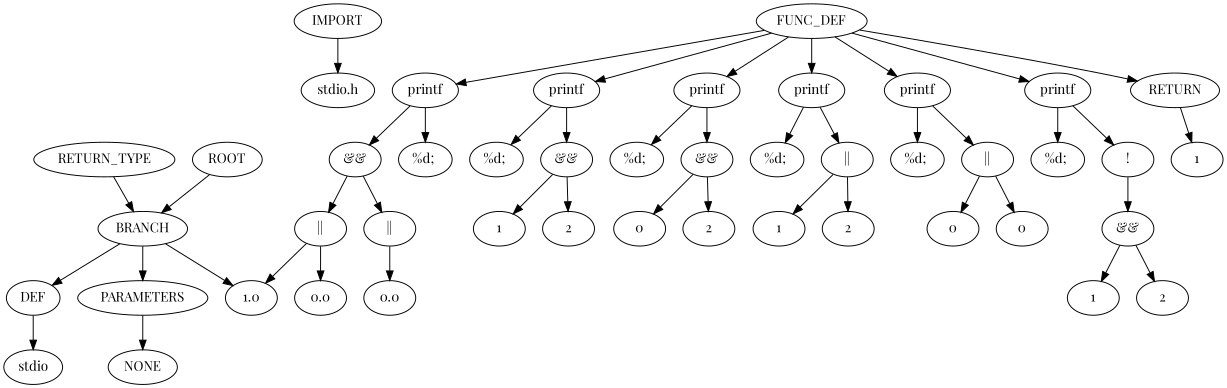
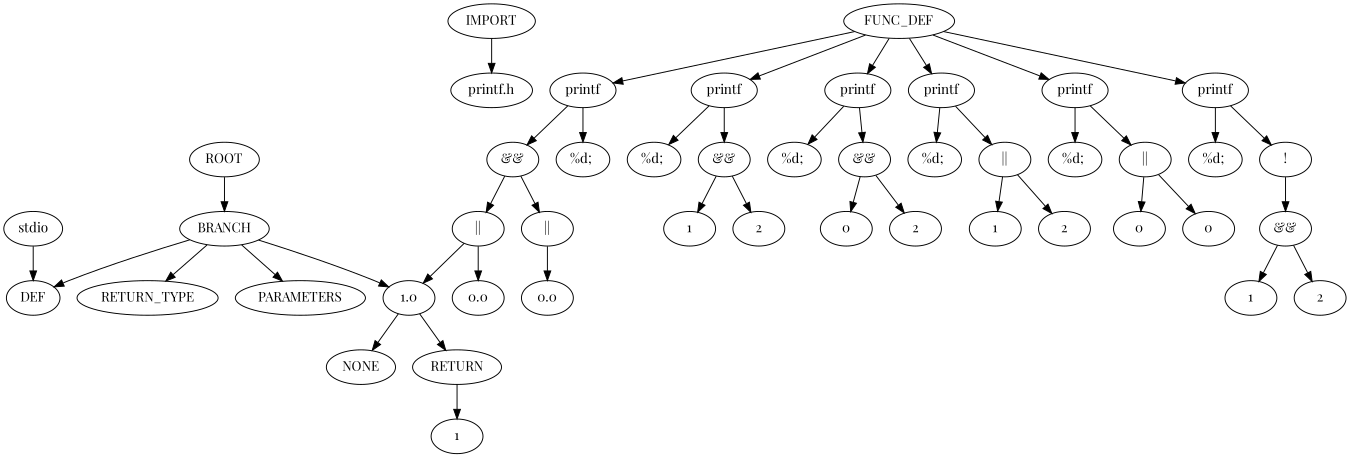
  strict digraph {
    fontname="Playfair Display"
    node [fontname="Playfair Display"]
    edge [fontname="Playfair Display"]
    n1 [label=IMPORT]
-   n2 [label="stdio.h"]
+   n2 [label="printf.h"]
    n3 [label=BRANCH]
    n4 [label=RETURN_TYPE]
    n5 [label=DEF]
    n6 [label=PARAMETERS]
    n7 [label=1.0]
    n8 [label=stdio]
    n9 [label=NONE]
    n10 [label=FUNC_DEF]
    n11 [label=printf]
    n12 [label=printf]
    n13 [label=printf]
    n14 [label=printf]
    n15 [label=printf]
    n16 [label=printf]
    n17 [label=RETURN]
    ROOT
    n19 [label="%d; "]
    n20 [label="&&"]
    n21 [label="%d; "]
    n22 [label="&&"]
    n23 [label="%d; "]
    n24 [label="||"]
    n25 [label="%d; "]
    n26 [label="||"]
    n27 [label="%d; "]
    n28 [label="&&"]
    n29 [label="%d; "]
    n30 [label="!"]
    n31 [label=1]
    n32 [label=1]
    n33 [label=2]
    n34 [label=0]
    n35 [label=2]
    n36 [label=1]
    n37 [label=2]
    n38 [label=0]
    n39 [label=0]
    n40 [label="||"]
    n41 [label="||"]
    n42 [label="&&"]
    n43 [label=0.0]
    n44 [label=0.0]
    n45 [label=1]
    n46 [label=2]
    n1 -> n2
-   n4 -> n3
+   n3 -> n4
    n3 -> n5
    n3 -> n6
    n3 -> n7
-   n5 -> n8
-   n6 -> n9
+   n8 -> n5
+   n7 -> n9
    n10 -> n11
    n10 -> n12
    n10 -> n13
    n10 -> n14
    n10 -> n15
    n10 -> n16
-   n10 -> n17
+   n7 -> n17
    n11 -> n19
    n11 -> n20
    n12 -> n21
    n12 -> n22
    n13 -> n23
    n13 -> n24
    n14 -> n25
    n14 -> n26
    n15 -> n27
    n15 -> n28
    n16 -> n29
    n16 -> n30
    n17 -> n31
    ROOT -> n3
    n20 -> n32
    n20 -> n33
    n22 -> n34
    n22 -> n35
    n24 -> n36
    n24 -> n37
    n26 -> n38
    n26 -> n39
    n28 -> n40
    n28 -> n41
    n30 -> n42
    n40 -> n43
    n41 -> n7
    n41 -> n44
    n42 -> n45
    n42 -> n46
  }
